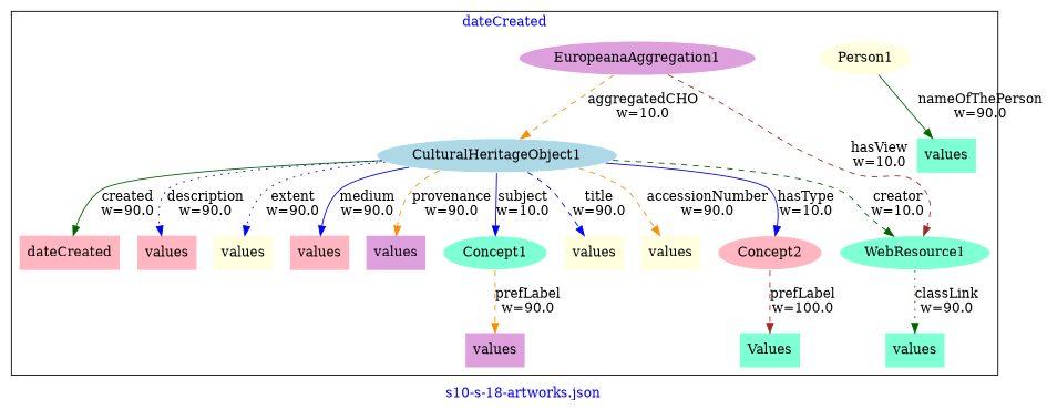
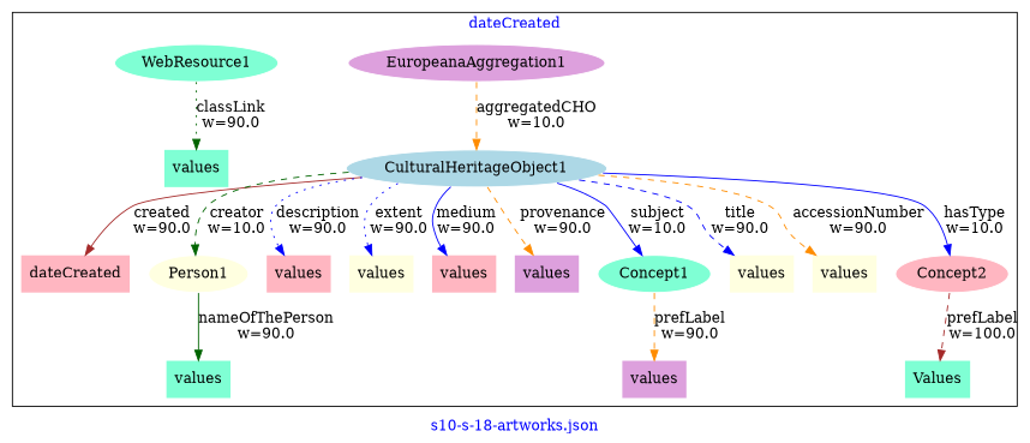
  digraph {
    fontcolor=blue
    label="s10-s-18-artworks.json"
    remincross=true
    node [fillcolor=aquamarine style=filled shape=plaintext]
    edge [color=blue fontcolor=black style=dashed]
    n1 [color=white fillcolor=lightblue label="CulturalHeritageObject1\n" shape=""]
    n2 [fillcolor=lightpink label="dateCreated\n"]
    n3 [color=white fillcolor=lightyellow label="Person1\n" shape=""]
    n4 [fillcolor=lightpink label="values\n"]
    n5 [fillcolor=lightyellow label="values\n"]
    n6 [fillcolor=lightpink label="values\n"]
    n7 [fillcolor=plum label="values\n"]
    n8 [color=white label="Concept1\n" shape=""]
    n9 [fillcolor=lightyellow label="values\n"]
    n10 [fillcolor=lightyellow label="values\n"]
    n11 [color=white fillcolor=lightpink label="Concept2\n" shape=""]
    n12 [label="values\n"]
    n13 [color=white fillcolor=plum label="EuropeanaAggregation1\n" shape=""]
    n14 [color=white label="WebResource1\n" shape=""]
    n15 [label="values\n"]
    n16 [fillcolor=plum label="values\n"]
    n17 [label="Values\n"]
    subgraph cluster_1 {
      label=dateCreated
      n1
      n2
      n3
      n4
      n5
      n6
      n7
      n8
      n9
      n10
      n11
      n12
      n13
      n14
      n15
      n16
      n17
    }
-   n1 -> n2 [color=darkgreen label="created\nw=90.0" style=solid]
-   n1 -> n14 [color=darkgreen label="creator\nw=10.0"]
+   n1 -> n2 [color=brown label="created\nw=90.0" style=solid]
+   n1 -> n3 [color=darkgreen label="creator\nw=10.0"]
    n1 -> n4 [label="description\nw=90.0" style=dotted]
    n1 -> n5 [label="extent\nw=90.0" style=dotted]
    n1 -> n6 [label="medium\nw=90.0" style=solid]
    n1 -> n7 [color=darkorange label="provenance\nw=90.0"]
    n1 -> n8 [label="subject\nw=10.0" style=solid]
    n1 -> n9 [label="title\nw=90.0"]
    n1 -> n10 [color=darkorange label="accessionNumber\nw=90.0"]
    n1 -> n11 [label="hasType\nw=10.0" style=solid]
    n3 -> n12 [color=darkgreen label="nameOfThePerson\nw=90.0" style=solid]
    n8 -> n16 [color=darkorange label="prefLabel\nw=90.0"]
    n11 -> n17 [color=brown label="prefLabel\nw=100.0"]
    n13 -> n1 [color=darkorange label="aggregatedCHO\nw=10.0"]
-   n13 -> n14 [color=brown label="hasView\nw=10.0"]
    n14 -> n15 [color=darkgreen label="classLink\nw=90.0" style=dotted]
  }
